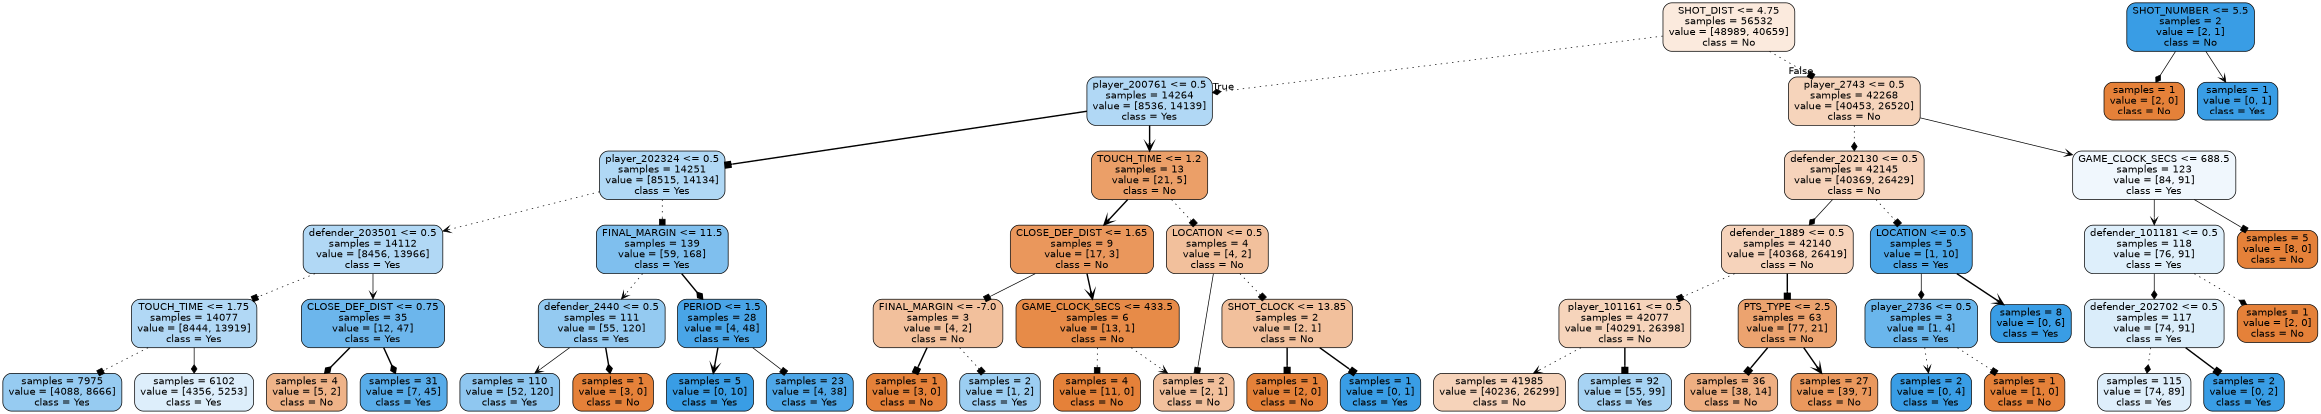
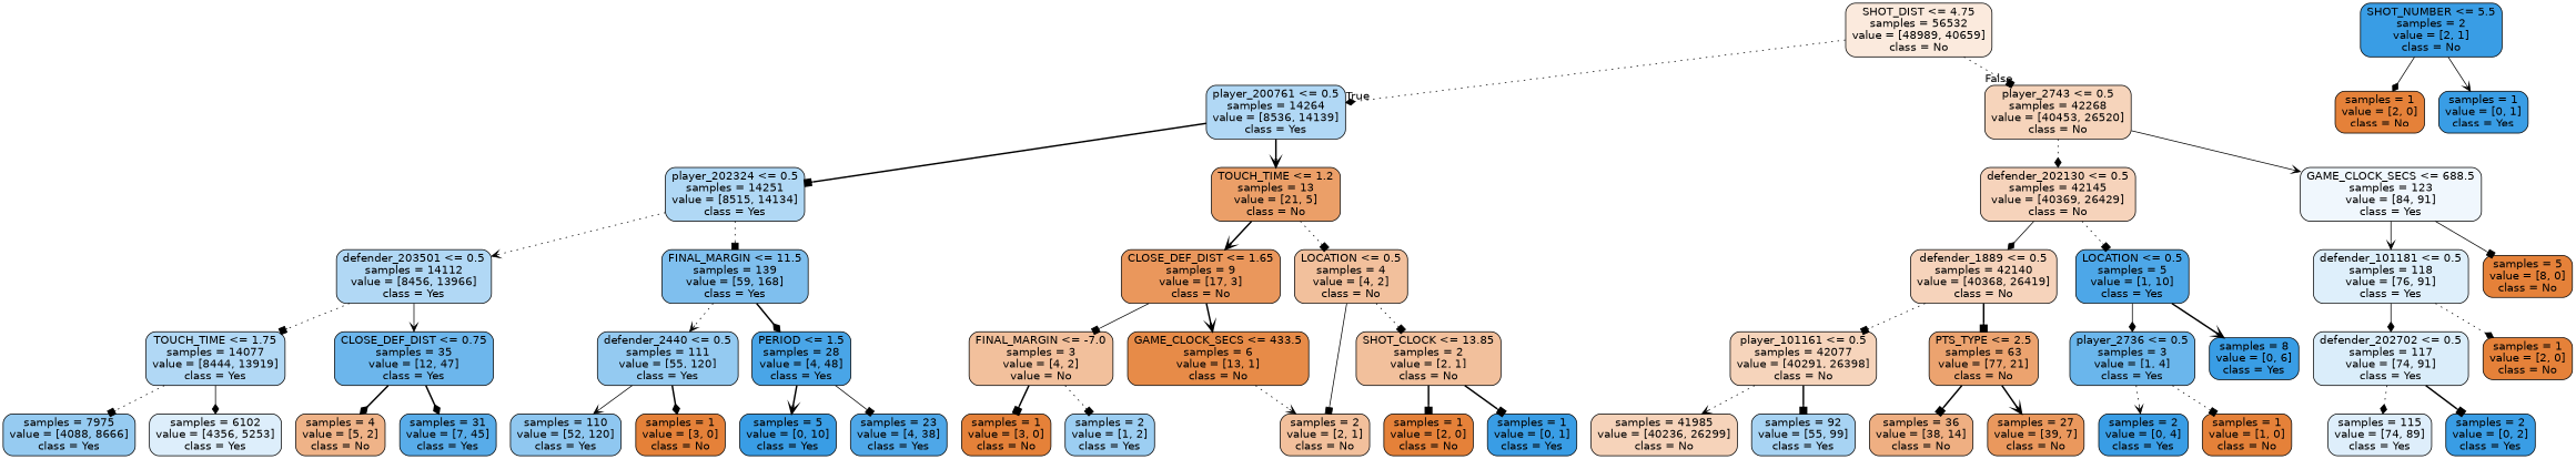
  digraph {
    node [color=black fillcolor="#e58139" fontname=helvetica shape=box style="filled, rounded"]
    edge [arrowhead=box fontname=helvetica style=dotted]
    n1 [fillcolor="#fbeadd" label="SHOT_DIST <= 4.75\nsamples = 56532\nvalue = [48989, 40659]\nclass = No"]
    n2 [fillcolor="#b1d8f5" label="player_200761 <= 0.5\nsamples = 14264\nvalue = [8536, 14139]\nclass = Yes"]
    n3 [fillcolor="#f6d4bb" label="player_2743 <= 0.5\nsamples = 42268\nvalue = [40453, 26520]\nclass = No"]
    n4 [fillcolor="#b0d8f5" label="player_202324 <= 0.5\nsamples = 14251\nvalue = [8515, 14134]\nclass = Yes"]
    n5 [fillcolor="#eb9f68" label="TOUCH_TIME <= 1.2\nsamples = 13\nvalue = [21, 5]\nclass = No"]
    n6 [fillcolor="#f6d3bb" label="defender_202130 <= 0.5\nsamples = 42145\nvalue = [40369, 26429]\nclass = No"]
    n7 [fillcolor="#f0f7fd" label="GAME_CLOCK_SECS <= 688.5\nsamples = 123\nvalue = [84, 91]\nclass = Yes"]
    n8 [fillcolor="#b1d8f5" label="defender_203501 <= 0.5\nsamples = 14112\nvalue = [8456, 13966]\nclass = Yes"]
    n9 [fillcolor="#7fbfee" label="FINAL_MARGIN <= 11.5\nsamples = 139\nvalue = [59, 168]\nclass = Yes"]
    n10 [fillcolor="#ea975c" label="CLOSE_DEF_DIST <= 1.65\nsamples = 9\nvalue = [17, 3]\nclass = No"]
    n11 [fillcolor="#f2c09c" label="LOCATION <= 0.5\nsamples = 4\nvalue = [4, 2]\nclass = No"]
    n12 [fillcolor="#b1d8f5" label="TOUCH_TIME <= 1.75\nsamples = 14077\nvalue = [8444, 13919]\nclass = Yes"]
    n13 [fillcolor="#6cb6ec" label="CLOSE_DEF_DIST <= 0.75\nsamples = 35\nvalue = [12, 47]\nclass = Yes"]
    n14 [fillcolor="#94caf1" label="defender_2440 <= 0.5\nsamples = 111\nvalue = [55, 120]\nclass = Yes"]
    n15 [fillcolor="#49a5e7" label="PERIOD <= 1.5\nsamples = 28\nvalue = [4, 48]\nclass = Yes"]
    n16 [fillcolor="#96cbf1" label="samples = 7975\nvalue = [4088, 8666]\nclass = Yes"]
    n17 [fillcolor="#ddeefb" label="samples = 6102\nvalue = [4356, 5253]\nclass = Yes"]
    n18 [fillcolor="#efb388" label="samples = 4\nvalue = [5, 2]\nclass = No"]
    n19 [fillcolor="#58ace9" label="samples = 31\nvalue = [7, 45]\nclass = Yes"]
    n20 [fillcolor="#8fc7f0" label="samples = 110\nvalue = [52, 120]\nclass = Yes"]
    n21 [label="samples = 1\nvalue = [3, 0]\nclass = No"]
    n22 [fillcolor="#399de5" label="samples = 5\nvalue = [0, 10]\nclass = Yes"]
    n23 [fillcolor="#4ea7e8" label="samples = 23\nvalue = [4, 38]\nclass = Yes"]
-   n24 [fillcolor="#f2c09c" label="FINAL_MARGIN <= -7.0\nsamples = 3\nvalue = [4, 2]\nclass = No"]
+   n24 [fillcolor="#f2c09c" label="FINAL_MARGIN <= -7.0\nsamples = 3\nvalue = [4, 2]\nvalue = No"]
    n25 [fillcolor="#e78b48" label="GAME_CLOCK_SECS <= 433.5\nsamples = 6\nvalue = [13, 1]\nclass = No"]
    n26 [fillcolor="#f2c09c" label="samples = 2\nvalue = [2, 1]\nclass = No"]
    n27 [fillcolor="#f2c09c" label="SHOT_CLOCK <= 13.85\nsamples = 2\nvalue = [2, 1]\nclass = No"]
    n28 [label="samples = 1\nvalue = [3, 0]\nclass = No"]
    n29 [fillcolor="#9ccef2" label="samples = 2\nvalue = [1, 2]\nclass = Yes"]
-   n30 [label="samples = 4\nvalue = [11, 0]\nclass = No"]
    n31 [fillcolor="#399de5" label="SHOT_NUMBER <= 5.5\nsamples = 2\nvalue = [2, 1]\nclass = No"]
    n32 [label="samples = 1\nvalue = [2, 0]\nclass = No"]
    n33 [fillcolor="#399de5" label="samples = 1\nvalue = [0, 1]\nclass = Yes"]
    n34 [label="samples = 1\nvalue = [2, 0]\nclass = No"]
    n35 [fillcolor="#399de5" label="samples = 1\nvalue = [0, 1]\nclass = Yes"]
    n36 [fillcolor="#f6d3bb" label="defender_1889 <= 0.5\nsamples = 42140\nvalue = [40368, 26419]\nclass = No"]
    n37 [fillcolor="#4da7e8" label="LOCATION <= 0.5\nsamples = 5\nvalue = [1, 10]\nclass = Yes"]
    n38 [fillcolor="#deeffb" label="defender_101181 <= 0.5\nsamples = 118\nvalue = [76, 91]\nclass = Yes"]
    n39 [label="samples = 5\nvalue = [8, 0]\nclass = No"]
    n40 [fillcolor="#f6d4bb" label="player_101161 <= 0.5\nsamples = 42077\nvalue = [40291, 26398]\nclass = No"]
    n41 [fillcolor="#eca36f" label="PTS_TYPE <= 2.5\nsamples = 63\nvalue = [77, 21]\nclass = No"]
    n42 [fillcolor="#6ab6ec" label="player_2736 <= 0.5\nsamples = 3\nvalue = [1, 4]\nclass = Yes"]
    n43 [fillcolor="#399de5" label="samples = 8\nvalue = [0, 6]\nclass = Yes"]
    n44 [fillcolor="#f6d3ba" label="samples = 41985\nvalue = [40236, 26299]\nclass = No"]
    n45 [fillcolor="#a7d3f3" label="samples = 92\nvalue = [55, 99]\nclass = Yes"]
    n46 [fillcolor="#efaf82" label="samples = 36\nvalue = [38, 14]\nclass = No"]
    n47 [fillcolor="#ea985d" label="samples = 27\nvalue = [39, 7]\nclass = No"]
    n48 [fillcolor="#399de5" label="samples = 2\nvalue = [0, 4]\nclass = Yes"]
    n49 [label="samples = 1\nvalue = [1, 0]\nclass = No"]
    n50 [fillcolor="#daedfa" label="defender_202702 <= 0.5\nsamples = 117\nvalue = [74, 91]\nclass = Yes"]
    n51 [label="samples = 1\nvalue = [2, 0]\nclass = No"]
    n52 [fillcolor="#deeefb" label="samples = 115\nvalue = [74, 89]\nclass = Yes"]
    n53 [fillcolor="#399de5" label="samples = 2\nvalue = [0, 2]\nclass = Yes"]
    n1 -> n2 [arrowhead=diamond headlabel=True labelangle=45 labeldistance=2.5]
    n1 -> n3 [headlabel=False labelangle=-45 labeldistance=2.5]
    n2 -> n4 [style=bold]
    n2 -> n5 [arrowhead=vee style=bold]
    n3 -> n6 [arrowhead=diamond]
    n3 -> n7 [arrowhead=vee style=solid]
    n4 -> n8 [arrowhead=vee]
    n4 -> n9
    n5 -> n10 [arrowhead=vee style=bold]
    n5 -> n11
    n6 -> n36 [arrowhead=diamond style=solid]
    n6 -> n37
    n7 -> n38 [arrowhead=vee style=solid]
    n7 -> n39 [style=solid]
    n8 -> n12
    n8 -> n13 [arrowhead=vee style=solid]
    n9 -> n14 [arrowhead=vee]
    n9 -> n15 [arrowhead=diamond style=bold]
    n10 -> n24 [style=solid]
    n10 -> n25 [arrowhead=vee style=bold]
    n11 -> n26 [style=solid]
    n11 -> n27
    n12 -> n16
    n12 -> n17 [arrowhead=diamond style=solid]
    n13 -> n18 [arrowhead=diamond style=bold]
    n13 -> n19 [arrowhead=diamond style=bold]
    n14 -> n20 [arrowhead=vee style=solid]
    n14 -> n21 [arrowhead=diamond style=bold]
    n15 -> n22 [arrowhead=vee style=bold]
    n15 -> n23 [style=solid]
    n24 -> n28 [style=bold]
    n24 -> n29
    n25 -> n26 [arrowhead=vee]
-   n25 -> n30
    n27 -> n34 [style=bold]
    n27 -> n35 [style=bold]
    n31 -> n32 [arrowhead=diamond style=solid]
    n31 -> n33 [arrowhead=vee style=solid]
    n36 -> n40
    n36 -> n41 [style=bold]
    n37 -> n42 [arrowhead=diamond style=solid]
    n37 -> n43 [arrowhead=vee style=bold]
    n38 -> n50 [arrowhead=diamond style=solid]
    n38 -> n51 [arrowhead=diamond]
    n40 -> n44 [arrowhead=vee]
    n40 -> n45 [style=bold]
    n41 -> n46 [style=bold]
    n41 -> n47 [arrowhead=vee style=bold]
    n42 -> n48 [arrowhead=vee]
    n42 -> n49
    n50 -> n52 [arrowhead=diamond]
    n50 -> n53 [style=bold]
  }
